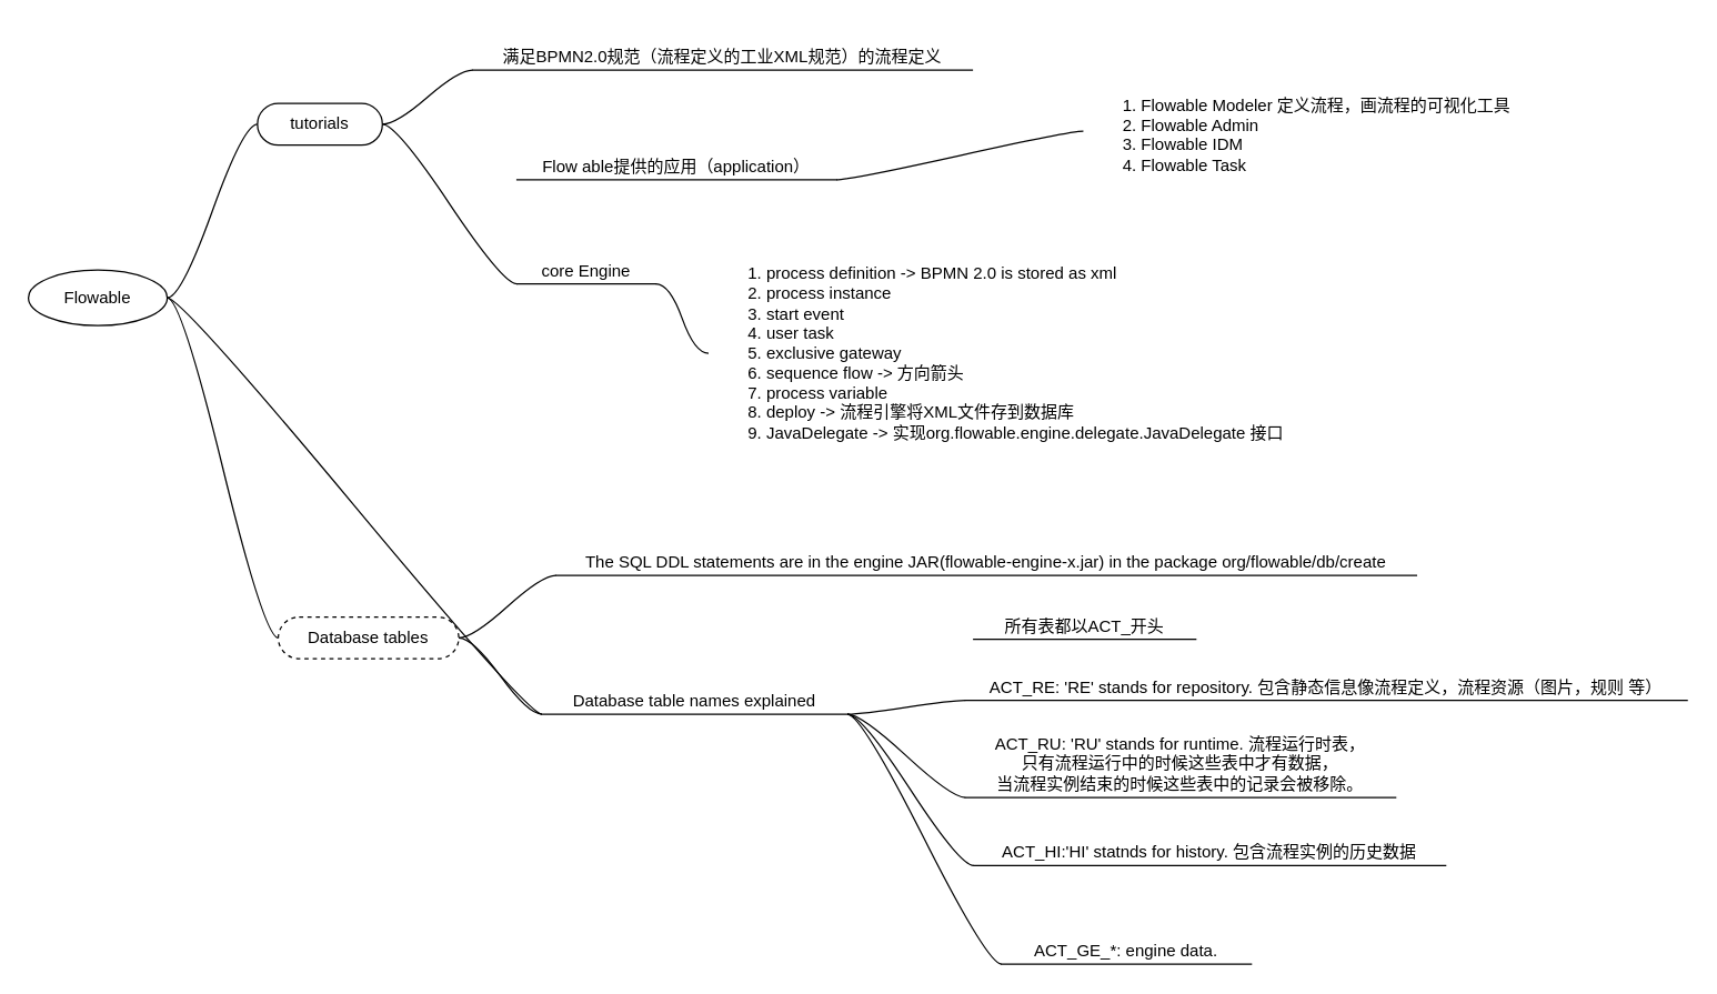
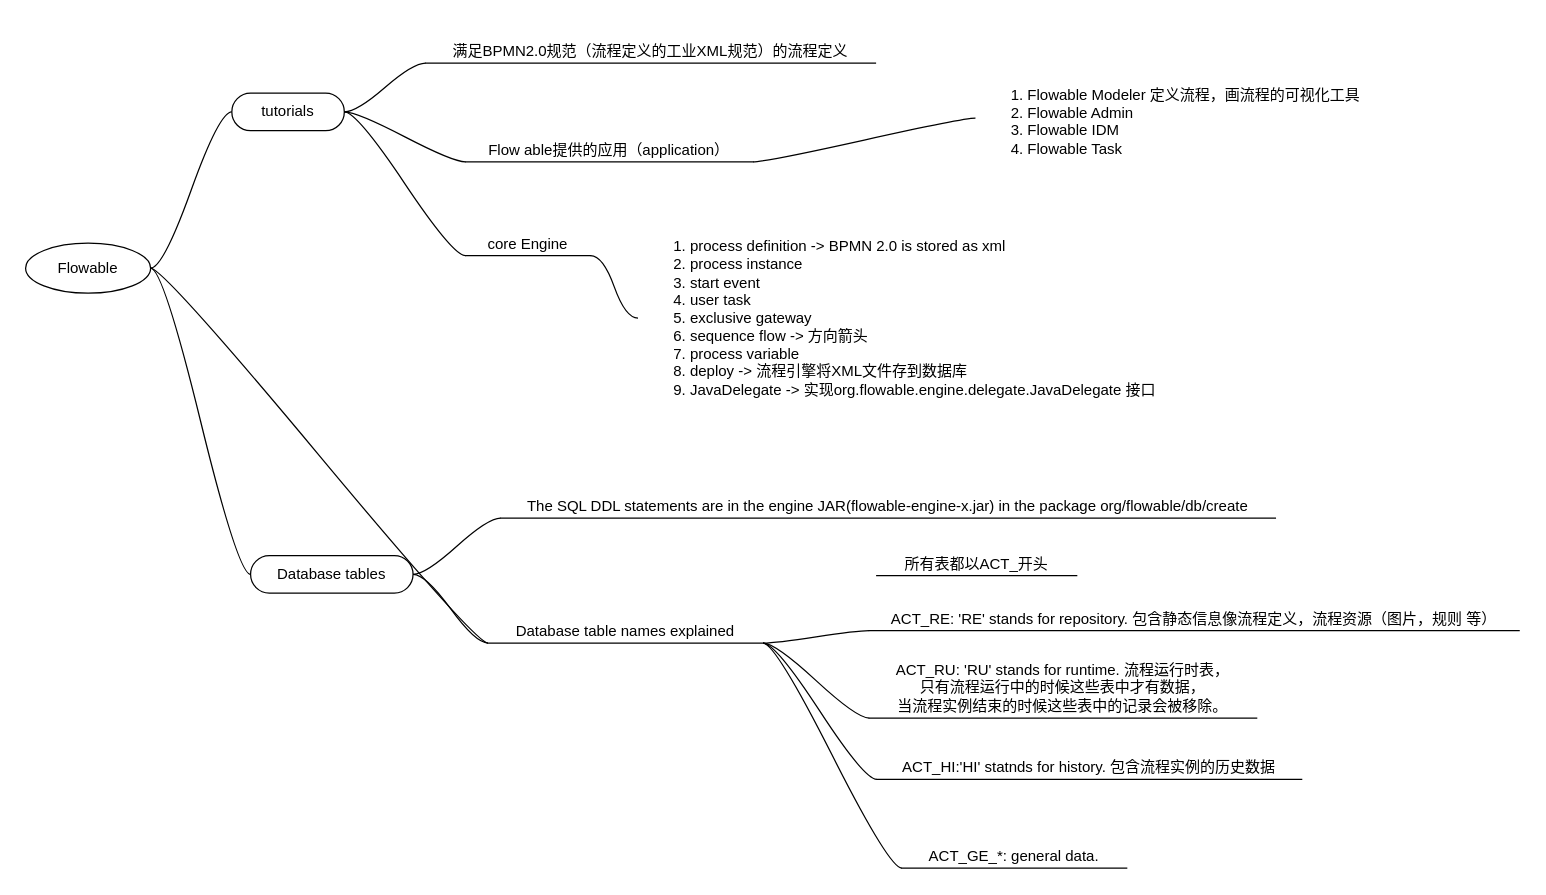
  <mxCell id="0" />
  <mxCell id="1" parent="0" />
  <mxCell id="2" style="edgeStyle=entityRelationEdgeStyle;rounded=0;orthogonalLoop=1;jettySize=auto;html=1;startArrow=none;endArrow=none;segment=10;curved=1;sourcePerimeterSpacing=0;targetPerimeterSpacing=0;" edge="1" parent="1" source="3" target="5"><mxGeometry relative="1" as="geometry" /></mxCell>
  <mxCell id="3" value="Flowable" style="ellipse;whiteSpace=wrap;html=1;align=center;newEdgeStyle={&quot;edgeStyle&quot;:&quot;entityRelationEdgeStyle&quot;,&quot;startArrow&quot;:&quot;none&quot;,&quot;endArrow&quot;:&quot;none&quot;,&quot;segment&quot;:10,&quot;curved&quot;:1,&quot;sourcePerimeterSpacing&quot;:0,&quot;targetPerimeterSpacing&quot;:0};treeFolding=1;treeMoving=1;" vertex="1" parent="1"><mxGeometry x="20" y="194" width="100" height="40" as="geometry" /></mxCell>
  <mxCell id="4" value="" style="edgeStyle=entityRelationEdgeStyle;rounded=0;orthogonalLoop=1;jettySize=auto;html=1;startArrow=none;endArrow=none;segment=10;curved=1;sourcePerimeterSpacing=0;targetPerimeterSpacing=0;exitX=1;exitY=0.5;exitDx=0;exitDy=0;" edge="1" parent="1" source="3" target="8"><mxGeometry relative="1" as="geometry"><Array as="points"><mxPoint x="120" y="214" /></Array></mxGeometry></mxCell>
  <mxCell id="5" value="tutorials" style="whiteSpace=wrap;html=1;rounded=1;arcSize=50;align=center;verticalAlign=middle;strokeWidth=1;autosize=1;spacing=4;treeFolding=1;treeMoving=1;newEdgeStyle={&quot;edgeStyle&quot;:&quot;entityRelationEdgeStyle&quot;,&quot;startArrow&quot;:&quot;none&quot;,&quot;endArrow&quot;:&quot;none&quot;,&quot;segment&quot;:10,&quot;curved&quot;:1,&quot;sourcePerimeterSpacing&quot;:0,&quot;targetPerimeterSpacing&quot;:0};" vertex="1" parent="1"><mxGeometry x="185" y="74" width="90" height="30" as="geometry" /></mxCell>
  <mxCell id="6" value="" style="edgeStyle=entityRelationEdgeStyle;rounded=0;orthogonalLoop=1;jettySize=auto;html=1;startArrow=none;endArrow=none;segment=10;curved=1;sourcePerimeterSpacing=0;targetPerimeterSpacing=0;" edge="1" parent="1" source="5" target="10"><mxGeometry relative="1" as="geometry"><Array as="points"><mxPoint x="260" y="84" /><mxPoint x="270" y="94" /></Array></mxGeometry></mxCell>
  <mxCell id="7" style="edgeStyle=entityRelationEdgeStyle;rounded=0;orthogonalLoop=1;jettySize=auto;html=1;startArrow=none;endArrow=none;segment=10;curved=1;sourcePerimeterSpacing=0;targetPerimeterSpacing=0;" edge="1" parent="1" source="8" target="19"><mxGeometry relative="1" as="geometry" /></mxCell>
- <mxCell id="8" value="Database tables" style="whiteSpace=wrap;html=1;rounded=1;arcSize=50;align=center;verticalAlign=middle;strokeWidth=1;autosize=1;spacing=4;treeFolding=1;treeMoving=1;newEdgeStyle={&quot;edgeStyle&quot;:&quot;entityRelationEdgeStyle&quot;,&quot;startArrow&quot;:&quot;none&quot;,&quot;endArrow&quot;:&quot;none&quot;,&quot;segment&quot;:10,&quot;curved&quot;:1,&quot;sourcePerimeterSpacing&quot;:0,&quot;targetPerimeterSpacing&quot;:0};dashed=1;" vertex="1" parent="1"><mxGeometry x="200" y="444" width="130" height="30" as="geometry" /></mxCell>
+ <mxCell id="8" value="Database tables" style="whiteSpace=wrap;html=1;rounded=1;arcSize=50;align=center;verticalAlign=middle;strokeWidth=1;autosize=1;spacing=4;treeFolding=1;treeMoving=1;newEdgeStyle={&quot;edgeStyle&quot;:&quot;entityRelationEdgeStyle&quot;,&quot;startArrow&quot;:&quot;none&quot;,&quot;endArrow&quot;:&quot;none&quot;,&quot;segment&quot;:10,&quot;curved&quot;:1,&quot;sourcePerimeterSpacing&quot;:0,&quot;targetPerimeterSpacing&quot;:0};" vertex="1" parent="1"><mxGeometry x="200" y="444" width="130" height="30" as="geometry" /></mxCell>
+ <mxCell id="9" value="" style="edgeStyle=entityRelationEdgeStyle;rounded=0;orthogonalLoop=1;jettySize=auto;html=1;startArrow=none;endArrow=none;segment=10;curved=1;sourcePerimeterSpacing=0;targetPerimeterSpacing=0;" edge="1" parent="1" source="5" target="13"><mxGeometry relative="1" as="geometry" /></mxCell>
  <mxCell id="10" value="满足BPMN2.0规范（流程定义的工业XML规范）的流程定义" style="whiteSpace=wrap;html=1;shape=partialRectangle;top=0;left=0;bottom=1;right=0;points=[[0,1],[1,1]];fillColor=none;align=center;verticalAlign=bottom;routingCenterY=0.5;snapToPoint=1;recursiveResize=0;autosize=1;treeFolding=1;treeMoving=1;newEdgeStyle={&quot;edgeStyle&quot;:&quot;entityRelationEdgeStyle&quot;,&quot;startArrow&quot;:&quot;none&quot;,&quot;endArrow&quot;:&quot;none&quot;,&quot;segment&quot;:10,&quot;curved&quot;:1,&quot;sourcePerimeterSpacing&quot;:0,&quot;targetPerimeterSpacing&quot;:0};" vertex="1" parent="1"><mxGeometry x="340" y="20" width="360" height="30" as="geometry" /></mxCell>
  <mxCell id="11" style="edgeStyle=entityRelationEdgeStyle;rounded=0;orthogonalLoop=1;jettySize=auto;html=1;startArrow=none;endArrow=none;segment=10;curved=1;sourcePerimeterSpacing=0;targetPerimeterSpacing=0;" edge="1" parent="1" source="13" target="14"><mxGeometry relative="1" as="geometry" /></mxCell>
  <mxCell id="12" value="" style="edgeStyle=entityRelationEdgeStyle;rounded=0;orthogonalLoop=1;jettySize=auto;html=1;startArrow=none;endArrow=none;segment=10;curved=1;sourcePerimeterSpacing=0;targetPerimeterSpacing=0;exitX=1;exitY=0.5;exitDx=0;exitDy=0;" edge="1" parent="1" source="5" target="16"><mxGeometry relative="1" as="geometry"><Array as="points"><mxPoint x="320" y="138" /><mxPoint x="290" y="94" /></Array></mxGeometry></mxCell>
  <mxCell id="13" value="Flow able提供的应用（application）" style="whiteSpace=wrap;html=1;shape=partialRectangle;top=0;left=0;bottom=1;right=0;points=[[0,1],[1,1]];fillColor=none;align=center;verticalAlign=bottom;routingCenterY=0.5;snapToPoint=1;recursiveResize=0;autosize=1;treeFolding=1;treeMoving=1;newEdgeStyle={&quot;edgeStyle&quot;:&quot;entityRelationEdgeStyle&quot;,&quot;startArrow&quot;:&quot;none&quot;,&quot;endArrow&quot;:&quot;none&quot;,&quot;segment&quot;:10,&quot;curved&quot;:1,&quot;sourcePerimeterSpacing&quot;:0,&quot;targetPerimeterSpacing&quot;:0};" vertex="1" parent="1"><mxGeometry x="372" y="99" width="230" height="30" as="geometry" /></mxCell>
  <mxCell id="14" value="&lt;ol&gt;&lt;li&gt;Flowable Modeler 定义流程，画流程的可视化工具&lt;/li&gt;&lt;li&gt;Flowable Admin&lt;/li&gt;&lt;li&gt;Flowable IDM&lt;/li&gt;&lt;li&gt;Flowable Task&lt;/li&gt;&lt;/ol&gt;" style="text;strokeColor=none;fillColor=none;html=1;whiteSpace=wrap;verticalAlign=middle;overflow=hidden;" vertex="1" parent="1"><mxGeometry x="780" y="54" width="320" height="80" as="geometry" /></mxCell>
  <mxCell id="15" style="edgeStyle=entityRelationEdgeStyle;rounded=0;orthogonalLoop=1;jettySize=auto;html=1;startArrow=none;endArrow=none;segment=10;curved=1;sourcePerimeterSpacing=0;targetPerimeterSpacing=0;" edge="1" parent="1" source="16" target="17"><mxGeometry relative="1" as="geometry" /></mxCell>
  <mxCell id="16" value="core Engine" style="whiteSpace=wrap;html=1;shape=partialRectangle;top=0;left=0;bottom=1;right=0;points=[[0,1],[1,1]];fillColor=none;align=center;verticalAlign=bottom;routingCenterY=0.5;snapToPoint=1;recursiveResize=0;autosize=1;treeFolding=1;treeMoving=1;newEdgeStyle={&quot;edgeStyle&quot;:&quot;entityRelationEdgeStyle&quot;,&quot;startArrow&quot;:&quot;none&quot;,&quot;endArrow&quot;:&quot;none&quot;,&quot;segment&quot;:10,&quot;curved&quot;:1,&quot;sourcePerimeterSpacing&quot;:0,&quot;targetPerimeterSpacing&quot;:0};" vertex="1" parent="1"><mxGeometry x="372" y="174" width="100" height="30" as="geometry" /></mxCell>
  <mxCell id="17" value="&lt;ol&gt;&lt;li&gt;process definition -&amp;gt; BPMN 2.0 is stored as xml&lt;/li&gt;&lt;li&gt;process instance&lt;/li&gt;&lt;li&gt;start event&lt;/li&gt;&lt;li&gt;user task&lt;/li&gt;&lt;li&gt;exclusive gateway&lt;/li&gt;&lt;li&gt;sequence flow -&amp;gt; 方向箭头&lt;/li&gt;&lt;li&gt;process variable&lt;/li&gt;&lt;li&gt;deploy -&amp;gt; 流程引擎将XML文件存到数据库&lt;/li&gt;&lt;li&gt;JavaDelegate -&amp;gt; 实现org.flowable.engine.delegate.JavaDelegate 接口&lt;/li&gt;&lt;/ol&gt;" style="text;strokeColor=none;fillColor=none;html=1;whiteSpace=wrap;verticalAlign=middle;overflow=hidden;" vertex="1" parent="1"><mxGeometry x="510" y="174" width="430" height="160" as="geometry" /></mxCell>
  <mxCell id="18" value="" style="edgeStyle=entityRelationEdgeStyle;rounded=0;orthogonalLoop=1;jettySize=auto;html=1;startArrow=none;endArrow=none;segment=10;curved=1;sourcePerimeterSpacing=0;targetPerimeterSpacing=0;" edge="1" parent="1" source="8" target="24"><mxGeometry relative="1" as="geometry" /></mxCell>
  <mxCell id="19" value="The SQL DDL statements are in the engine JAR(flowable-engine-x.jar) in the package org/flowable/db/create" style="whiteSpace=wrap;html=1;shape=partialRectangle;top=0;left=0;bottom=1;right=0;points=[[0,1],[1,1]];fillColor=none;align=center;verticalAlign=bottom;routingCenterY=0.5;snapToPoint=1;recursiveResize=0;autosize=1;treeFolding=1;treeMoving=1;newEdgeStyle={&quot;edgeStyle&quot;:&quot;entityRelationEdgeStyle&quot;,&quot;startArrow&quot;:&quot;none&quot;,&quot;endArrow&quot;:&quot;none&quot;,&quot;segment&quot;:10,&quot;curved&quot;:1,&quot;sourcePerimeterSpacing&quot;:0,&quot;targetPerimeterSpacing&quot;:0};" vertex="1" parent="1"><mxGeometry x="400" y="384" width="620" height="30" as="geometry" /></mxCell>
  <mxCell id="20" value="" style="edgeStyle=entityRelationEdgeStyle;rounded=0;orthogonalLoop=1;jettySize=auto;html=1;startArrow=none;endArrow=none;segment=10;curved=1;sourcePerimeterSpacing=0;targetPerimeterSpacing=0;" edge="1" parent="1" source="24" target="3"><mxGeometry relative="1" as="geometry" /></mxCell>
  <mxCell id="21" value="" style="edgeStyle=entityRelationEdgeStyle;rounded=0;orthogonalLoop=1;jettySize=auto;html=1;startArrow=none;endArrow=none;segment=10;curved=1;sourcePerimeterSpacing=0;targetPerimeterSpacing=0;" edge="1" parent="1" source="24" target="26"><mxGeometry relative="1" as="geometry" /></mxCell>
  <mxCell id="22" value="" style="edgeStyle=entityRelationEdgeStyle;rounded=0;orthogonalLoop=1;jettySize=auto;html=1;startArrow=none;endArrow=none;segment=10;curved=1;sourcePerimeterSpacing=0;targetPerimeterSpacing=0;" edge="1" parent="1" source="24" target="28"><mxGeometry relative="1" as="geometry" /></mxCell>
  <mxCell id="23" value="" style="edgeStyle=entityRelationEdgeStyle;rounded=0;orthogonalLoop=1;jettySize=auto;html=1;startArrow=none;endArrow=none;segment=10;curved=1;sourcePerimeterSpacing=0;targetPerimeterSpacing=0;" edge="1" parent="1" source="24" target="30"><mxGeometry relative="1" as="geometry" /></mxCell>
  <mxCell id="24" value="Database table names explained" style="whiteSpace=wrap;html=1;shape=partialRectangle;top=0;left=0;bottom=1;right=0;points=[[0,1],[1,1]];fillColor=none;align=center;verticalAlign=bottom;routingCenterY=0.5;snapToPoint=1;recursiveResize=0;autosize=1;treeFolding=1;treeMoving=1;newEdgeStyle={&quot;edgeStyle&quot;:&quot;entityRelationEdgeStyle&quot;,&quot;startArrow&quot;:&quot;none&quot;,&quot;endArrow&quot;:&quot;none&quot;,&quot;segment&quot;:10,&quot;curved&quot;:1,&quot;sourcePerimeterSpacing&quot;:0,&quot;targetPerimeterSpacing&quot;:0};" vertex="1" parent="1"><mxGeometry x="390" y="484" width="220" height="30" as="geometry" /></mxCell>
  <mxCell id="25" value="所有表都以ACT_开头" style="whiteSpace=wrap;html=1;shape=partialRectangle;top=0;left=0;bottom=1;right=0;points=[[0,1],[1,1]];fillColor=none;align=center;verticalAlign=bottom;routingCenterY=0.5;snapToPoint=1;recursiveResize=0;autosize=1;treeFolding=1;treeMoving=1;newEdgeStyle={&quot;edgeStyle&quot;:&quot;entityRelationEdgeStyle&quot;,&quot;startArrow&quot;:&quot;none&quot;,&quot;endArrow&quot;:&quot;none&quot;,&quot;segment&quot;:10,&quot;curved&quot;:1,&quot;sourcePerimeterSpacing&quot;:0,&quot;targetPerimeterSpacing&quot;:0};" vertex="1" parent="1"><mxGeometry x="701" y="430" width="160" height="30" as="geometry" /></mxCell>
  <mxCell id="26" value="ACT_RE: 'RE' stands for repository. 包含静态信息像流程定义，流程资源（图片，规则 等）" style="whiteSpace=wrap;html=1;shape=partialRectangle;top=0;left=0;bottom=1;right=0;points=[[0,1],[1,1]];fillColor=none;align=center;verticalAlign=bottom;routingCenterY=0.5;snapToPoint=1;recursiveResize=0;autosize=1;treeFolding=1;treeMoving=1;newEdgeStyle={&quot;edgeStyle&quot;:&quot;entityRelationEdgeStyle&quot;,&quot;startArrow&quot;:&quot;none&quot;,&quot;endArrow&quot;:&quot;none&quot;,&quot;segment&quot;:10,&quot;curved&quot;:1,&quot;sourcePerimeterSpacing&quot;:0,&quot;targetPerimeterSpacing&quot;:0};" vertex="1" parent="1"><mxGeometry x="695" y="474" width="520" height="30" as="geometry" /></mxCell>
  <mxCell id="27" value="" style="edgeStyle=entityRelationEdgeStyle;rounded=0;orthogonalLoop=1;jettySize=auto;html=1;startArrow=none;endArrow=none;segment=10;curved=1;sourcePerimeterSpacing=0;targetPerimeterSpacing=0;exitX=1;exitY=1;exitDx=0;exitDy=0;" edge="1" parent="1" source="24" target="29"><mxGeometry relative="1" as="geometry"><Array as="points"><mxPoint x="610" y="514" /></Array></mxGeometry></mxCell>
  <mxCell id="28" value="ACT_RU: 'RU' stands for runtime. 流程运行时表，&lt;div&gt;只有流程运行中的时候这些表中才有数据，&lt;div&gt;当流程实例结束的时候这些表中的记录会被移除。&lt;/div&gt;&lt;/div&gt;" style="whiteSpace=wrap;html=1;shape=partialRectangle;top=0;left=0;bottom=1;right=0;points=[[0,1],[1,1]];fillColor=none;align=center;verticalAlign=bottom;routingCenterY=0.5;snapToPoint=1;recursiveResize=0;autosize=1;treeFolding=1;treeMoving=1;newEdgeStyle={&quot;edgeStyle&quot;:&quot;entityRelationEdgeStyle&quot;,&quot;startArrow&quot;:&quot;none&quot;,&quot;endArrow&quot;:&quot;none&quot;,&quot;segment&quot;:10,&quot;curved&quot;:1,&quot;sourcePerimeterSpacing&quot;:0,&quot;targetPerimeterSpacing&quot;:0};" vertex="1" parent="1"><mxGeometry x="695" y="514" width="310" height="60" as="geometry" /></mxCell>
  <mxCell id="29" value="ACT_HI:'HI' statnds for history. 包含流程实例的历史数据" style="whiteSpace=wrap;html=1;shape=partialRectangle;top=0;left=0;bottom=1;right=0;points=[[0,1],[1,1]];fillColor=none;align=center;verticalAlign=bottom;routingCenterY=0.5;snapToPoint=1;recursiveResize=0;autosize=1;treeFolding=1;treeMoving=1;newEdgeStyle={&quot;edgeStyle&quot;:&quot;entityRelationEdgeStyle&quot;,&quot;startArrow&quot;:&quot;none&quot;,&quot;endArrow&quot;:&quot;none&quot;,&quot;segment&quot;:10,&quot;curved&quot;:1,&quot;sourcePerimeterSpacing&quot;:0,&quot;targetPerimeterSpacing&quot;:0};" vertex="1" parent="1"><mxGeometry x="701" y="593" width="340" height="30" as="geometry" /></mxCell>
- <mxCell id="30" value="ACT_GE_*: engine data." style="whiteSpace=wrap;html=1;shape=partialRectangle;top=0;left=0;bottom=1;right=0;points=[[0,1],[1,1]];fillColor=none;align=center;verticalAlign=bottom;routingCenterY=0.5;snapToPoint=1;recursiveResize=0;autosize=1;treeFolding=1;treeMoving=1;newEdgeStyle={&quot;edgeStyle&quot;:&quot;entityRelationEdgeStyle&quot;,&quot;startArrow&quot;:&quot;none&quot;,&quot;endArrow&quot;:&quot;none&quot;,&quot;segment&quot;:10,&quot;curved&quot;:1,&quot;sourcePerimeterSpacing&quot;:0,&quot;targetPerimeterSpacing&quot;:0};" vertex="1" parent="1"><mxGeometry x="721" y="664" width="180" height="30" as="geometry" /></mxCell>
+ <mxCell id="30" value="ACT_GE_*: general data." style="whiteSpace=wrap;html=1;shape=partialRectangle;top=0;left=0;bottom=1;right=0;points=[[0,1],[1,1]];fillColor=none;align=center;verticalAlign=bottom;routingCenterY=0.5;snapToPoint=1;recursiveResize=0;autosize=1;treeFolding=1;treeMoving=1;newEdgeStyle={&quot;edgeStyle&quot;:&quot;entityRelationEdgeStyle&quot;,&quot;startArrow&quot;:&quot;none&quot;,&quot;endArrow&quot;:&quot;none&quot;,&quot;segment&quot;:10,&quot;curved&quot;:1,&quot;sourcePerimeterSpacing&quot;:0,&quot;targetPerimeterSpacing&quot;:0};" vertex="1" parent="1"><mxGeometry x="721" y="664" width="180" height="30" as="geometry" /></mxCell>
